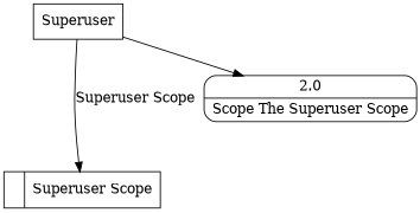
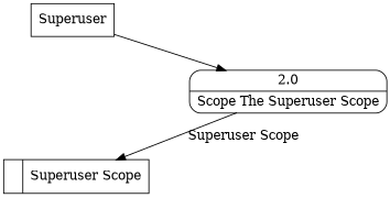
  digraph {
    n1 [label="<f0>  |<f1> Superuser Scope " shape=record]
    n2 [label=Superuser shape=box]
    n3 [label="{<f0> 2.0|<f1> Scope The Superuser Scope }" shape=Mrecord]
    n2 -> n3
-   n2 -> n1 [label="Superuser Scope"]
+   n3 -> n1 [label="Superuser Scope"]
  }
